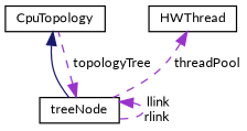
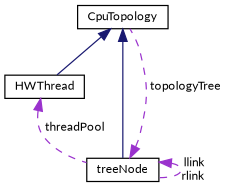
  digraph {
    fontname=Lato
    node [color=black fillcolor=white fontname=Lato fontsize=10 shape=record style=filled]
    edge [color=darkorchid3 dir=back fontname=Lato fontsize=10 labelfontname=Helvetica labelfontsize=10 style=dashed]
    n1 [height=0.2 label=CpuTopology width=0.4]
    n2 [height=0.2 label=HWThread width=0.4]
    n3 [height=0.2 label=treeNode width=0.4]
+   n1 -> n2 [color=midnightblue style=solid]
    n1 -> n3 [color=midnightblue style=solid]
    n2 -> n3 [label=" threadPool"]
    n3 -> n1 [label=" topologyTree"]
    n3 -> n3 [label=" llink\nrlink"]
  }
